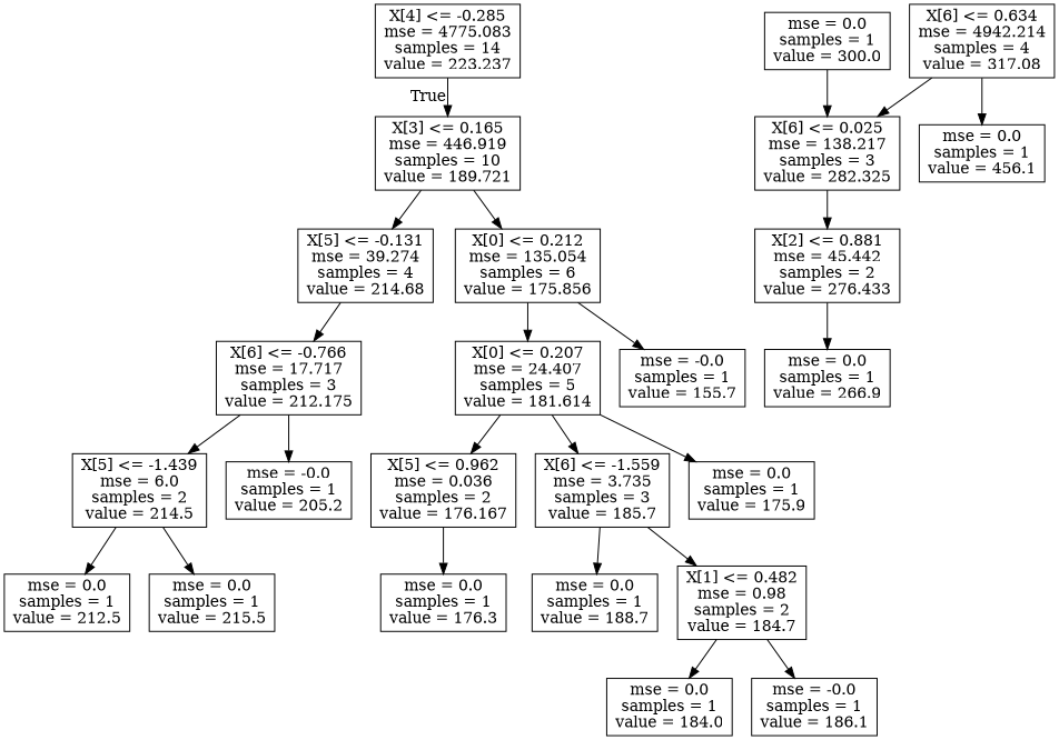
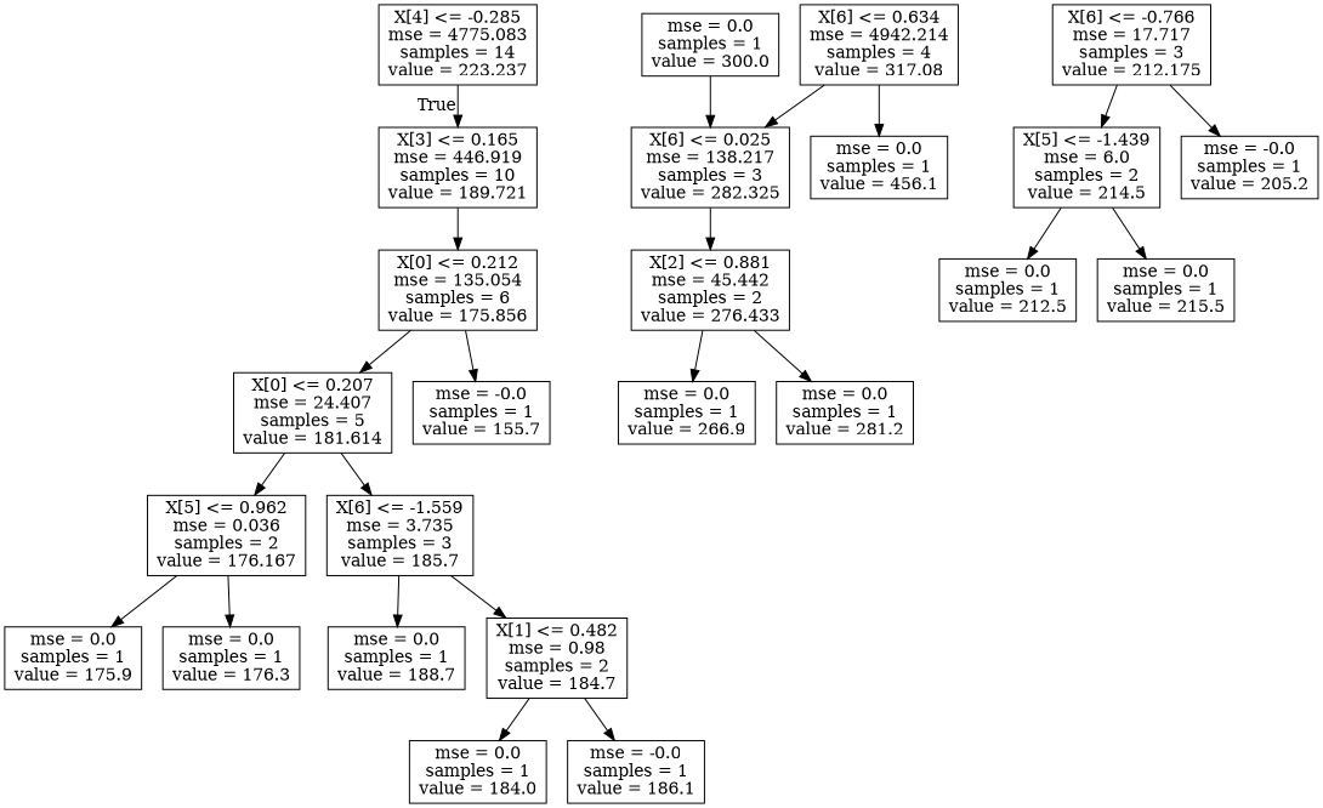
  digraph {
    node [shape=box]
    n1 [label="X[4] <= -0.285\nmse = 4775.083\nsamples = 14\nvalue = 223.237"]
    n2 [label="X[3] <= 0.165\nmse = 446.919\nsamples = 10\nvalue = 189.721"]
-   n3 [label="X[5] <= -0.131\nmse = 39.274\nsamples = 4\nvalue = 214.68"]
    n4 [label="X[0] <= 0.212\nmse = 135.054\nsamples = 6\nvalue = 175.856"]
    n5 [label="X[6] <= 0.634\nmse = 4942.214\nsamples = 4\nvalue = 317.08"]
    n6 [label="X[6] <= 0.025\nmse = 138.217\nsamples = 3\nvalue = 282.325"]
    n7 [label="mse = 0.0\nsamples = 1\nvalue = 456.1"]
    n8 [label="X[6] <= -0.766\nmse = 17.717\nsamples = 3\nvalue = 212.175"]
    n9 [label="X[0] <= 0.207\nmse = 24.407\nsamples = 5\nvalue = 181.614"]
    n10 [label="mse = -0.0\nsamples = 1\nvalue = 155.7"]
    n11 [label="X[5] <= -1.439\nmse = 6.0\nsamples = 2\nvalue = 214.5"]
    n12 [label="mse = -0.0\nsamples = 1\nvalue = 205.2"]
    n13 [label="mse = 0.0\nsamples = 1\nvalue = 212.5"]
    n14 [label="mse = 0.0\nsamples = 1\nvalue = 215.5"]
    n15 [label="X[5] <= 0.962\nmse = 0.036\nsamples = 2\nvalue = 176.167"]
    n16 [label="X[6] <= -1.559\nmse = 3.735\nsamples = 3\nvalue = 185.7"]
    n17 [label="mse = 0.0\nsamples = 1\nvalue = 175.9"]
    n18 [label="mse = 0.0\nsamples = 1\nvalue = 176.3"]
    n19 [label="mse = 0.0\nsamples = 1\nvalue = 188.7"]
    n20 [label="X[1] <= 0.482\nmse = 0.98\nsamples = 2\nvalue = 184.7"]
    n21 [label="mse = 0.0\nsamples = 1\nvalue = 184.0"]
    n22 [label="mse = -0.0\nsamples = 1\nvalue = 186.1"]
    n23 [label="X[2] <= 0.881\nmse = 45.442\nsamples = 2\nvalue = 276.433"]
    n24 [label="mse = 0.0\nsamples = 1\nvalue = 266.9"]
+   n25 [label="mse = 0.0\nsamples = 1\nvalue = 281.2"]
    n26 [label="mse = 0.0\nsamples = 1\nvalue = 300.0"]
    n1 -> n2 [headlabel=True labelangle=45 labeldistance=2.5]
-   n2 -> n3
    n2 -> n4
-   n3 -> n8
    n4 -> n9
    n4 -> n10
    n5 -> n6
    n5 -> n7
    n6 -> n23
    n8 -> n11
    n8 -> n12
    n9 -> n15
    n9 -> n16
    n11 -> n13
    n11 -> n14
-   n9 -> n17
+   n15 -> n17
    n15 -> n18
    n16 -> n19
    n16 -> n20
    n20 -> n21
    n20 -> n22
    n23 -> n24
+   n23 -> n25
    n26 -> n6
  }
